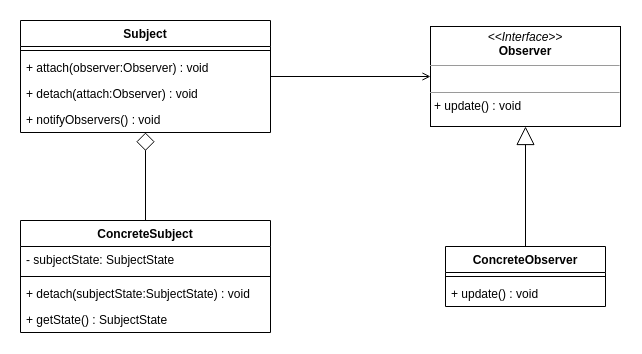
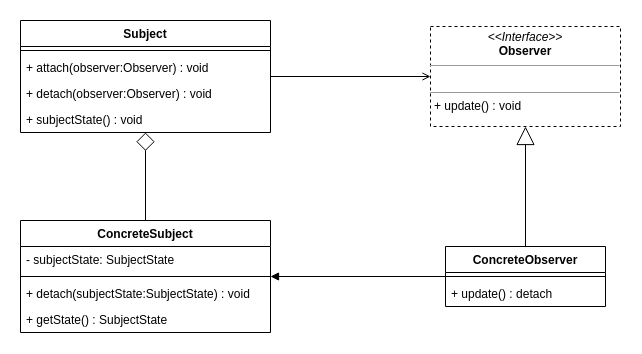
  <mxCell id="0" />
  <mxCell id="1" parent="0" />
  <mxCell id="2" value="Subject" style="swimlane;fontStyle=1;align=center;verticalAlign=top;childLayout=stackLayout;horizontal=1;startSize=26;horizontalStack=0;resizeParent=1;resizeParentMax=0;resizeLast=0;collapsible=1;marginBottom=0;" vertex="1" parent="1"><mxGeometry x="20" y="20" width="250" height="112" as="geometry" /></mxCell>
  <mxCell id="3" value="" style="line;strokeWidth=1;fillColor=none;align=left;verticalAlign=middle;spacingTop=-1;spacingLeft=3;spacingRight=3;rotatable=0;labelPosition=right;points=[];portConstraint=eastwest;" vertex="1" parent="2"><mxGeometry y="26" width="250" height="8" as="geometry" /></mxCell>
  <mxCell id="4" value="+ attach(observer:Observer) : void" style="text;strokeColor=none;fillColor=none;align=left;verticalAlign=top;spacingLeft=4;spacingRight=4;overflow=hidden;rotatable=0;points=[[0,0.5],[1,0.5]];portConstraint=eastwest;" vertex="1" parent="2"><mxGeometry y="34" width="250" height="26" as="geometry" /></mxCell>
- <mxCell id="5" value="+ detach(attach:Observer) : void" style="text;strokeColor=none;fillColor=none;align=left;verticalAlign=top;spacingLeft=4;spacingRight=4;overflow=hidden;rotatable=0;points=[[0,0.5],[1,0.5]];portConstraint=eastwest;" vertex="1" parent="2"><mxGeometry y="60" width="250" height="26" as="geometry" /></mxCell>
- <mxCell id="6" value="+ notifyObservers() : void" style="text;strokeColor=none;fillColor=none;align=left;verticalAlign=top;spacingLeft=4;spacingRight=4;overflow=hidden;rotatable=0;points=[[0,0.5],[1,0.5]];portConstraint=eastwest;" vertex="1" parent="2"><mxGeometry y="86" width="250" height="26" as="geometry" /></mxCell>
+ <mxCell id="5" value="+ detach(observer:Observer) : void" style="text;strokeColor=none;fillColor=none;align=left;verticalAlign=top;spacingLeft=4;spacingRight=4;overflow=hidden;rotatable=0;points=[[0,0.5],[1,0.5]];portConstraint=eastwest;" vertex="1" parent="2"><mxGeometry y="60" width="250" height="26" as="geometry" /></mxCell>
+ <mxCell id="6" value="+ subjectState() : void" style="text;strokeColor=none;fillColor=none;align=left;verticalAlign=top;spacingLeft=4;spacingRight=4;overflow=hidden;rotatable=0;points=[[0,0.5],[1,0.5]];portConstraint=eastwest;" vertex="1" parent="2"><mxGeometry y="86" width="250" height="26" as="geometry" /></mxCell>
  <mxCell id="7" value="ConcreteSubject" style="swimlane;fontStyle=1;align=center;verticalAlign=top;childLayout=stackLayout;horizontal=1;startSize=26;horizontalStack=0;resizeParent=1;resizeParentMax=0;resizeLast=0;collapsible=1;marginBottom=0;" vertex="1" parent="1"><mxGeometry x="20" y="220" width="250" height="112" as="geometry" /></mxCell>
  <mxCell id="8" value="- subjectState: SubjectState" style="text;strokeColor=none;fillColor=none;align=left;verticalAlign=top;spacingLeft=4;spacingRight=4;overflow=hidden;rotatable=0;points=[[0,0.5],[1,0.5]];portConstraint=eastwest;" vertex="1" parent="7"><mxGeometry y="26" width="250" height="26" as="geometry" /></mxCell>
  <mxCell id="9" value="" style="line;strokeWidth=1;fillColor=none;align=left;verticalAlign=middle;spacingTop=-1;spacingLeft=3;spacingRight=3;rotatable=0;labelPosition=right;points=[];portConstraint=eastwest;" vertex="1" parent="7"><mxGeometry y="52" width="250" height="8" as="geometry" /></mxCell>
  <mxCell id="10" value="+ detach(subjectState:SubjectState) : void" style="text;strokeColor=none;fillColor=none;align=left;verticalAlign=top;spacingLeft=4;spacingRight=4;overflow=hidden;rotatable=0;points=[[0,0.5],[1,0.5]];portConstraint=eastwest;" vertex="1" parent="7"><mxGeometry y="60" width="250" height="26" as="geometry" /></mxCell>
  <mxCell id="11" value="+ getState() : SubjectState" style="text;strokeColor=none;fillColor=none;align=left;verticalAlign=top;spacingLeft=4;spacingRight=4;overflow=hidden;rotatable=0;points=[[0,0.5],[1,0.5]];portConstraint=eastwest;" vertex="1" parent="7"><mxGeometry y="86" width="250" height="26" as="geometry" /></mxCell>
- <mxCell id="12" value="&lt;p style=&quot;margin: 0px ; margin-top: 4px ; text-align: center&quot;&gt;&lt;i&gt;&amp;lt;&amp;lt;Interface&amp;gt;&amp;gt;&lt;/i&gt;&lt;br&gt;&lt;b&gt;Observer&lt;/b&gt;&lt;/p&gt;&lt;hr size=&quot;1&quot;&gt;&lt;p style=&quot;margin: 0px ; margin-left: 4px&quot;&gt;&lt;br&gt;&lt;/p&gt;&lt;hr size=&quot;1&quot;&gt;&lt;p style=&quot;margin: 0px ; margin-left: 4px&quot;&gt;+ update() : void&lt;/p&gt;" style="verticalAlign=top;align=left;overflow=fill;fontSize=12;fontFamily=Helvetica;html=1;" vertex="1" parent="1"><mxGeometry x="430" y="26" width="190" height="100" as="geometry" /></mxCell>
+ <mxCell id="12" value="&lt;p style=&quot;margin: 0px ; margin-top: 4px ; text-align: center&quot;&gt;&lt;i&gt;&amp;lt;&amp;lt;Interface&amp;gt;&amp;gt;&lt;/i&gt;&lt;br&gt;&lt;b&gt;Observer&lt;/b&gt;&lt;/p&gt;&lt;hr size=&quot;1&quot;&gt;&lt;p style=&quot;margin: 0px ; margin-left: 4px&quot;&gt;&lt;br&gt;&lt;/p&gt;&lt;hr size=&quot;1&quot;&gt;&lt;p style=&quot;margin: 0px ; margin-left: 4px&quot;&gt;+ update() : void&lt;/p&gt;" style="verticalAlign=top;align=left;overflow=fill;fontSize=12;fontFamily=Helvetica;html=1;dashed=1;" vertex="1" parent="1"><mxGeometry x="430" y="26" width="190" height="100" as="geometry" /></mxCell>
  <mxCell id="13" value="ConcreteObserver" style="swimlane;fontStyle=1;align=center;verticalAlign=top;childLayout=stackLayout;horizontal=1;startSize=26;horizontalStack=0;resizeParent=1;resizeParentMax=0;resizeLast=0;collapsible=1;marginBottom=0;" vertex="1" parent="1"><mxGeometry x="445" y="246" width="160" height="60" as="geometry" /></mxCell>
  <mxCell id="14" value="" style="line;strokeWidth=1;fillColor=none;align=left;verticalAlign=middle;spacingTop=-1;spacingLeft=3;spacingRight=3;rotatable=0;labelPosition=right;points=[];portConstraint=eastwest;" vertex="1" parent="13"><mxGeometry y="26" width="160" height="8" as="geometry" /></mxCell>
- <mxCell id="15" value="+ update() : void" style="text;strokeColor=none;fillColor=none;align=left;verticalAlign=top;spacingLeft=4;spacingRight=4;overflow=hidden;rotatable=0;points=[[0,0.5],[1,0.5]];portConstraint=eastwest;" vertex="1" parent="13"><mxGeometry y="34" width="160" height="26" as="geometry" /></mxCell>
+ <mxCell id="15" value="+ update() : detach" style="text;strokeColor=none;fillColor=none;align=left;verticalAlign=top;spacingLeft=4;spacingRight=4;overflow=hidden;rotatable=0;points=[[0,0.5],[1,0.5]];portConstraint=eastwest;" vertex="1" parent="13"><mxGeometry y="34" width="160" height="26" as="geometry" /></mxCell>
  <mxCell id="16" value="" style="html=1;verticalAlign=bottom;endArrow=open;rounded=0;" edge="1" parent="1" source="2" target="12"><mxGeometry x="0.125" width="80" relative="1" as="geometry"><mxPoint x="260" y="210" as="sourcePoint" /><mxPoint x="340" y="210" as="targetPoint" /><mxPoint as="offset" /></mxGeometry></mxCell>
+ <mxCell id="17" value="" style="html=1;verticalAlign=bottom;endArrow=block;rounded=0;" edge="1" parent="1" source="13" target="7"><mxGeometry x="0.125" width="80" relative="1" as="geometry"><mxPoint x="280" y="86" as="sourcePoint" /><mxPoint x="440" y="86" as="targetPoint" /><mxPoint as="offset" /></mxGeometry></mxCell>
  <mxCell id="18" value="" style="endArrow=diamond;endSize=16;endFill=0;html=1;rounded=0;" edge="1" parent="1" source="7" target="2"><mxGeometry width="160" relative="1" as="geometry"><mxPoint x="220" y="210" as="sourcePoint" /><mxPoint x="380" y="210" as="targetPoint" /></mxGeometry></mxCell>
  <mxCell id="19" value="" style="endArrow=block;endSize=16;endFill=0;html=1;rounded=0;" edge="1" parent="1" source="13" target="12"><mxGeometry width="160" relative="1" as="geometry"><mxPoint x="155" y="230" as="sourcePoint" /><mxPoint x="155" y="142" as="targetPoint" /></mxGeometry></mxCell>
